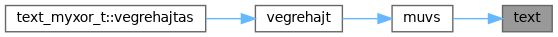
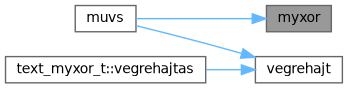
  digraph {
    rankdir=RL
    node [color=grey40 fillcolor=white fontname=Helvetica fontsize=10 shape=box style=filled]
    edge [color=steelblue1 dir=back fontname=Helvetica fontsize=10 labelfontname=Helvetica labelfontsize=10 style=solid]
-   n1 [color=gray40 fillcolor=grey60 fontcolor=black height=0.2 label=text width=0.4]
+   n1 [color=gray40 fillcolor=grey60 fontcolor=black height=0.2 label=myxor width=0.4]
    n2 [height=0.2 label=muvs width=0.4]
    n3 [height=0.2 label=vegrehajt width=0.4]
    n4 [height=0.2 label="text_myxor_t::vegrehajtas" width=0.4]
    n1 -> n2
-   n2 -> n3
+   n3 -> n2
    n3 -> n4
  }
